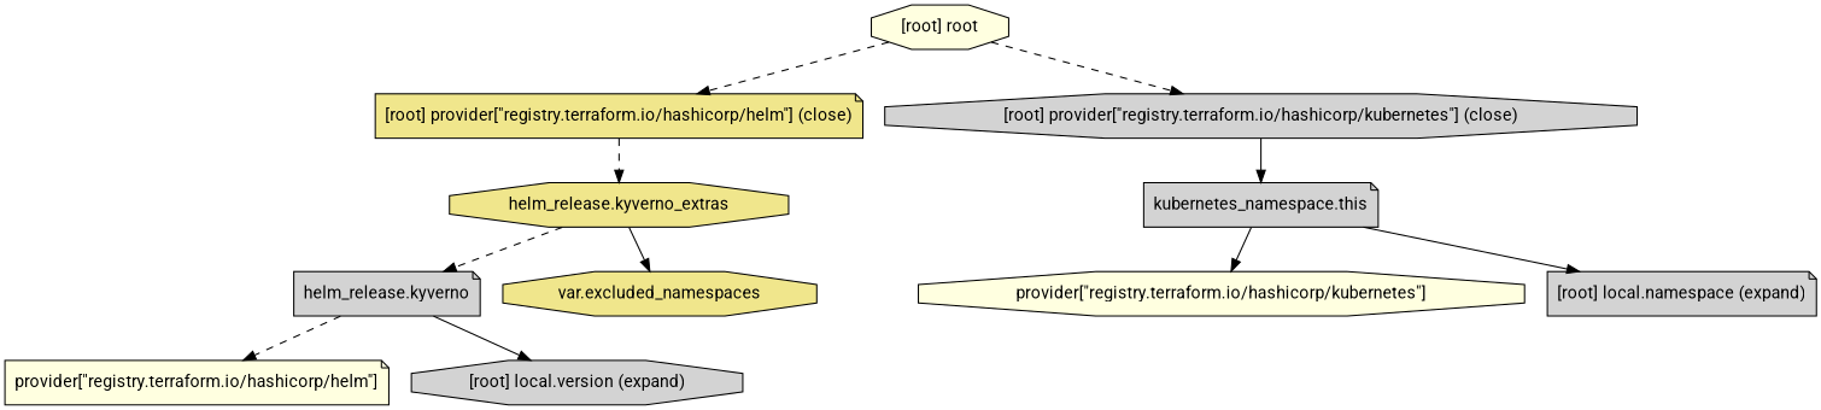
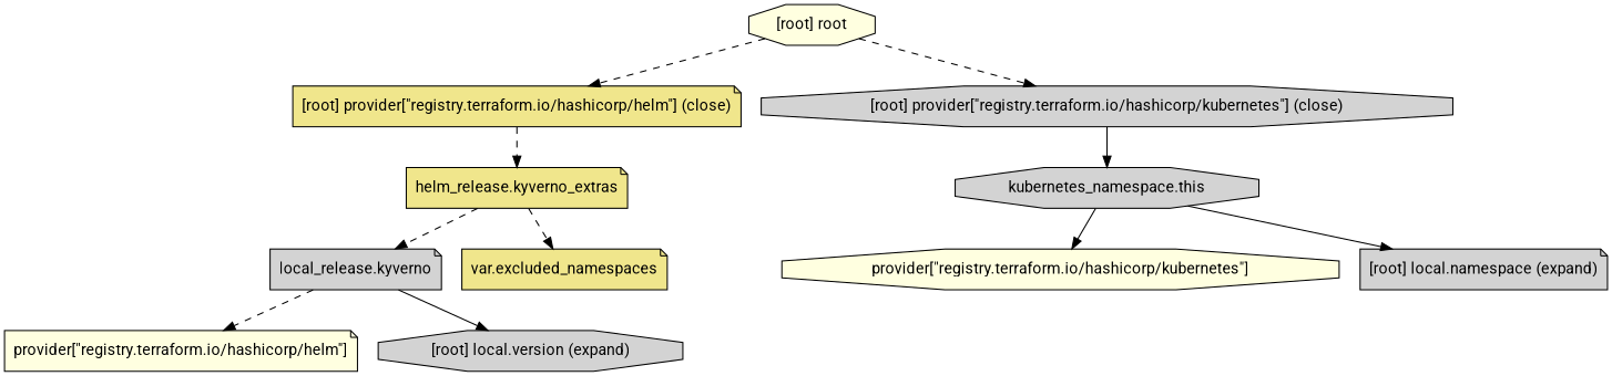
  digraph {
    compound=true
    fontname=Roboto
    newrank=true
    node [fillcolor=lightgrey fontname=Roboto shape=octagon style=filled]
    edge [fontname=Roboto style=dashed]
-   n1 [label="helm_release.kyverno" shape=note]
-   n2 [label="kubernetes_namespace.this" shape=note]
+   n1 [label="local_release.kyverno" shape=note]
+   n2 [label="kubernetes_namespace.this"]
    n3 [fillcolor=lightyellow label="provider[\"registry.terraform.io/hashicorp/helm\"]" shape=note]
    "[root] local.version (expand)"
-   n5 [fillcolor=khaki label="helm_release.kyverno_extras"]
-   n6 [fillcolor=khaki label="var.excluded_namespaces"]
+   n5 [fillcolor=khaki label="helm_release.kyverno_extras" shape=note]
+   n6 [fillcolor=khaki label="var.excluded_namespaces" shape=note]
    n7 [fillcolor=lightyellow label="provider[\"registry.terraform.io/hashicorp/kubernetes\"]"]
    "[root] local.namespace (expand)" [shape=note]
    "[root] provider[\"registry.terraform.io/hashicorp/helm\"] (close)" [fillcolor=khaki shape=note]
    "[root] provider[\"registry.terraform.io/hashicorp/kubernetes\"] (close)"
    "[root] root" [fillcolor=lightyellow]
    subgraph sub_1 {
      n1
      n2
      n3
      "[root] local.version (expand)"
      n5
      n6
      n7
      "[root] local.namespace (expand)"
      "[root] provider[\"registry.terraform.io/hashicorp/helm\"] (close)"
      "[root] provider[\"registry.terraform.io/hashicorp/kubernetes\"] (close)"
      "[root] root"
    }
    n1 -> n3
    n1 -> "[root] local.version (expand)" [style=solid]
    n2 -> n7 [style=solid]
    n2 -> "[root] local.namespace (expand)" [style=solid]
    n5 -> n1
-   n5 -> n6 [style=solid]
+   n5 -> n6
    "[root] provider[\"registry.terraform.io/hashicorp/helm\"] (close)" -> n5
    "[root] provider[\"registry.terraform.io/hashicorp/kubernetes\"] (close)" -> n2 [style=solid]
    "[root] root" -> "[root] provider[\"registry.terraform.io/hashicorp/helm\"] (close)"
    "[root] root" -> "[root] provider[\"registry.terraform.io/hashicorp/kubernetes\"] (close)"
  }
